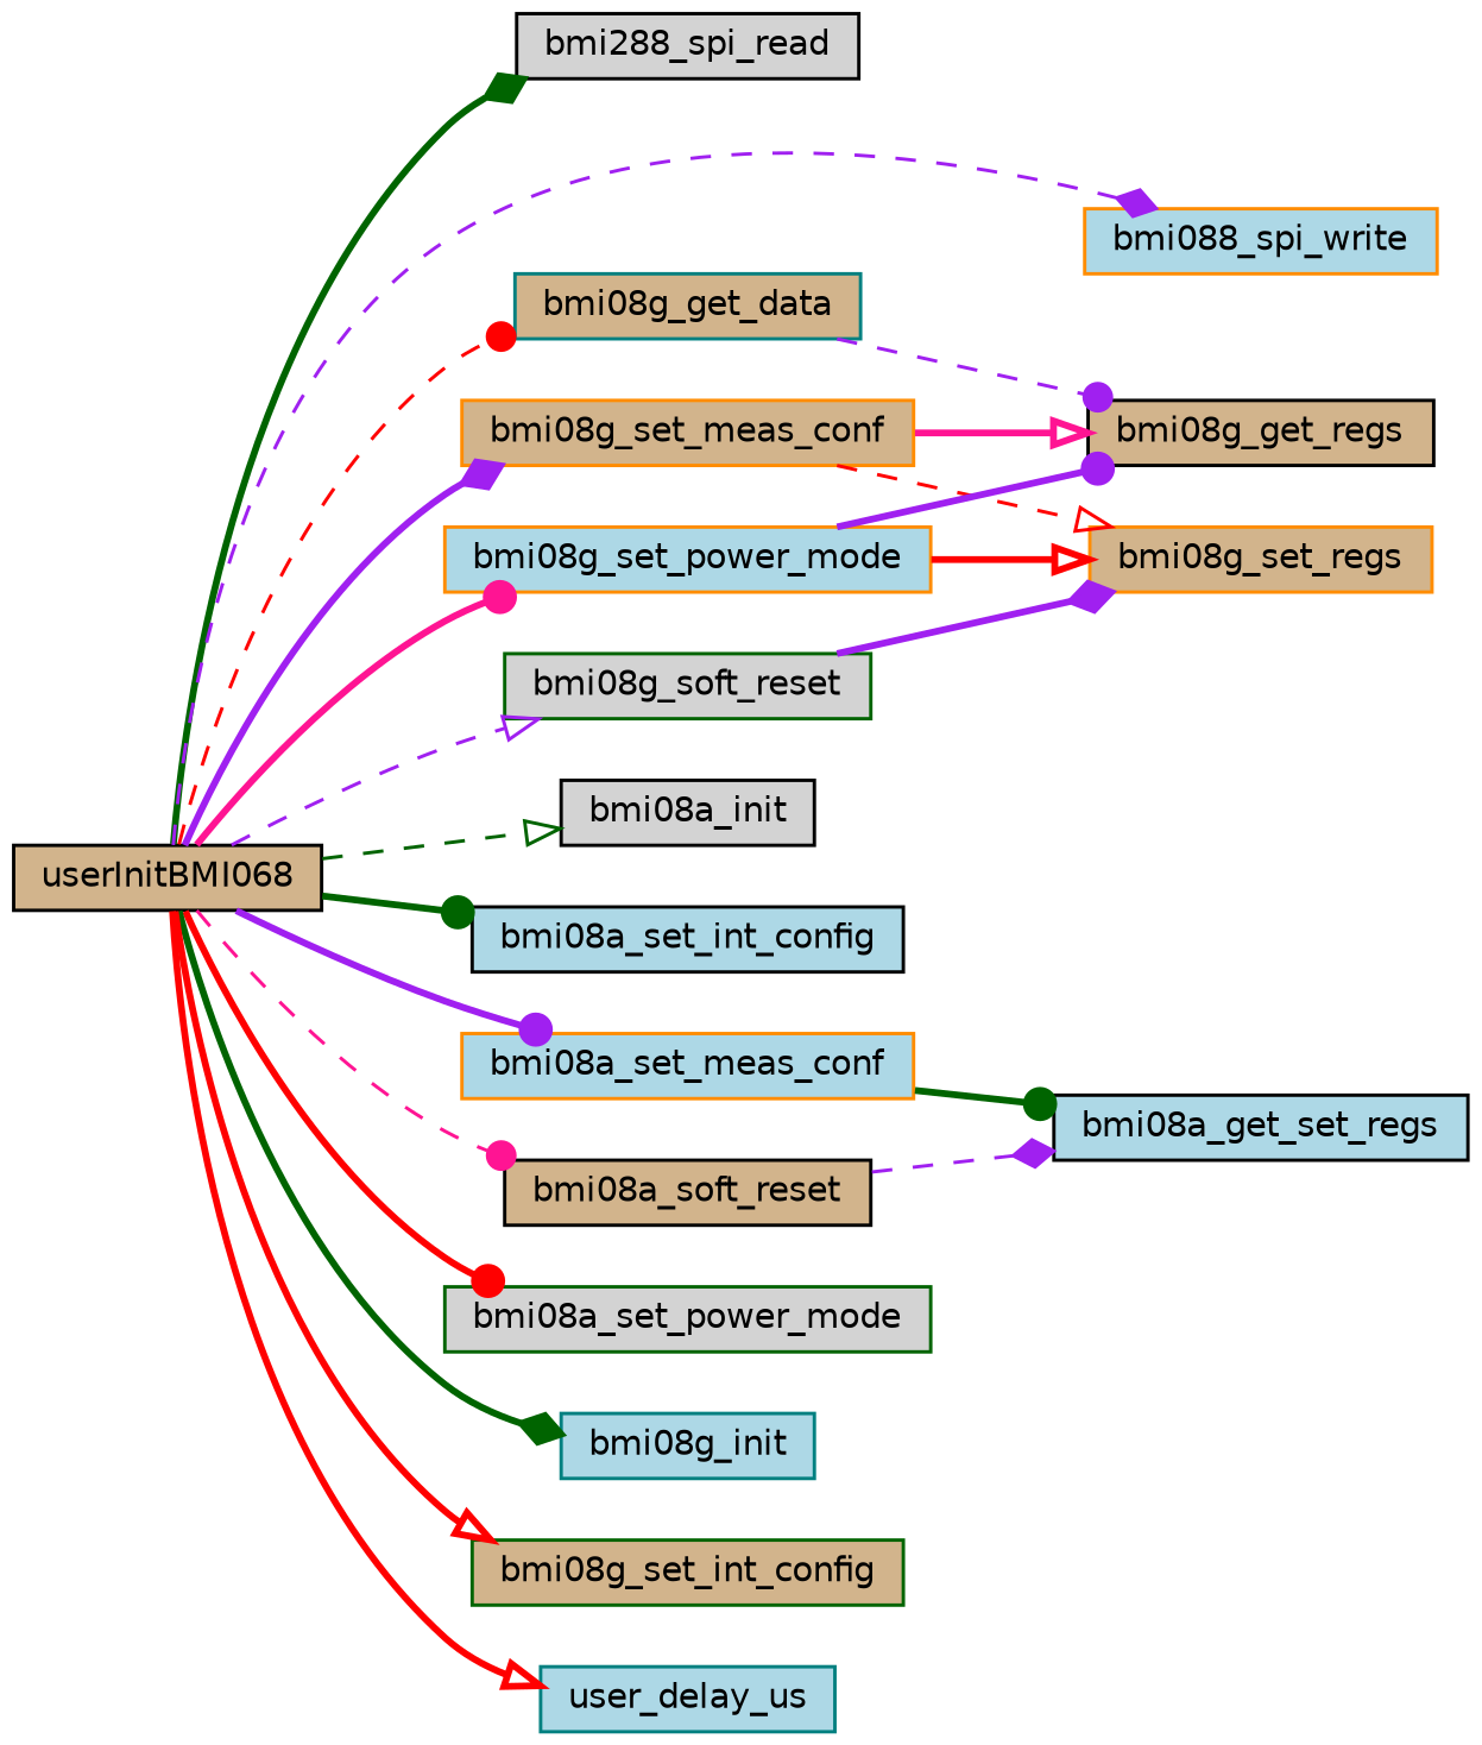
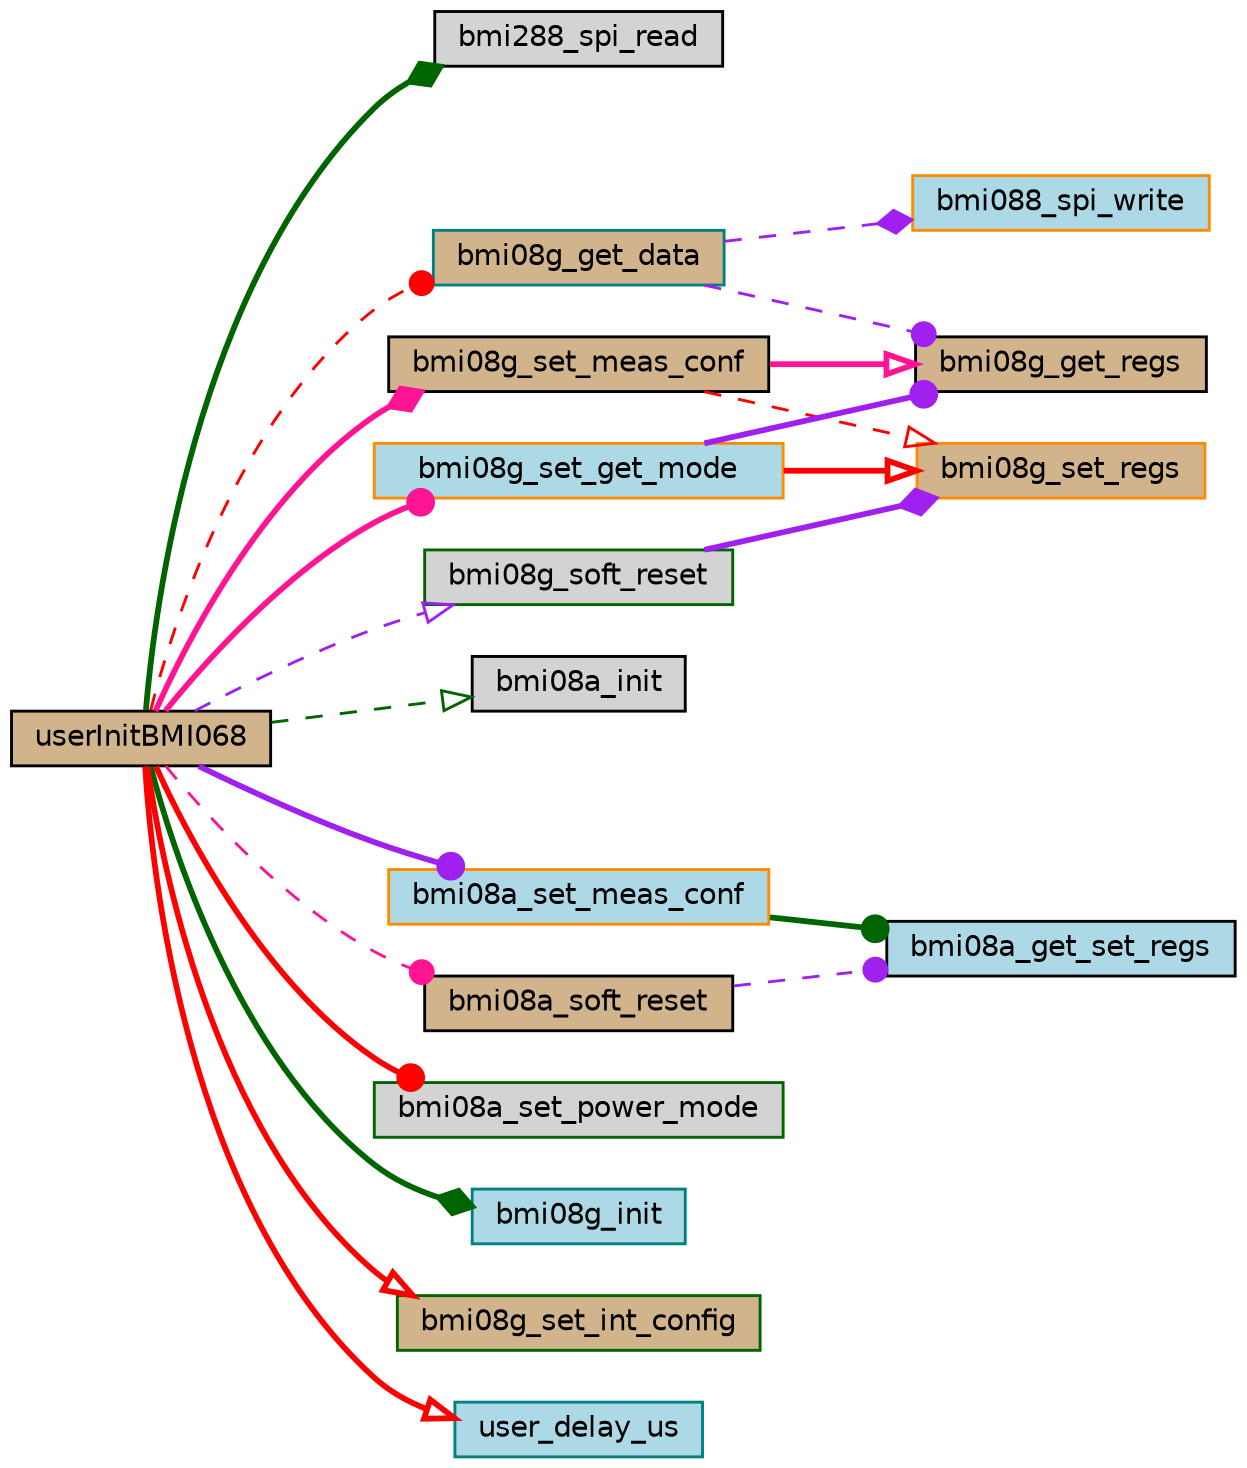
  digraph {
    rankdir=LR
    node [color=black fillcolor=tan fontname=Helvetica fontsize=10 shape=box style=filled]
    edge [arrowhead=dot color=purple fontname=Helvetica fontsize=10 labelfontname=Helvetica labelfontsize=10 style=bold]
    n1 [fontcolor=black height=0.2 label=userInitBMI068 width=0.4]
    n2 [fillcolor=lightgrey height=0.2 label=bmi288_spi_read width=0.4]
    n3 [color=darkorange fillcolor=lightblue height=0.2 label=bmi088_spi_write width=0.4]
    n4 [fillcolor=lightgrey height=0.2 label=bmi08a_init width=0.4]
-   n5 [fillcolor=lightblue height=0.2 label=bmi08a_set_int_config width=0.4]
    n6 [color=darkorange fillcolor=lightblue height=0.2 label=bmi08a_set_meas_conf width=0.4]
    n7 [color=darkgreen fillcolor=lightgrey height=0.2 label=bmi08a_set_power_mode width=0.4]
    n8 [height=0.2 label=bmi08a_soft_reset width=0.4]
    n9 [color=teal height=0.2 label=bmi08g_get_data width=0.4]
    n10 [color=teal fillcolor=lightblue height=0.2 label=bmi08g_init width=0.4]
    n11 [color=darkgreen height=0.2 label=bmi08g_set_int_config width=0.4]
-   n12 [color=darkorange height=0.2 label=bmi08g_set_meas_conf width=0.4]
-   n13 [color=darkorange fillcolor=lightblue height=0.2 label=bmi08g_set_power_mode width=0.4]
+   n12 [height=0.2 label=bmi08g_set_meas_conf width=0.4]
+   n13 [color=darkorange fillcolor=lightblue height=0.2 label=bmi08g_set_get_mode width=0.4]
    n14 [color=darkgreen fillcolor=lightgrey height=0.2 label=bmi08g_soft_reset width=0.4]
    n15 [color=teal fillcolor=lightblue height=0.2 label=user_delay_us width=0.4]
    n16 [fillcolor=lightblue height=0.2 label=bmi08a_get_set_regs width=0.4]
    n17 [height=0.2 label=bmi08g_get_regs width=0.4]
    n18 [color=darkorange height=0.2 label=bmi08g_set_regs width=0.4]
    n1 -> n2 [arrowhead=diamond color=darkgreen]
-   n1 -> n3 [arrowhead=diamond style=dashed]
+   n9 -> n3 [arrowhead=diamond style=dashed]
    n1 -> n4 [arrowhead=onormal color=darkgreen style=dashed]
-   n1 -> n5 [color=darkgreen]
    n1 -> n6
    n1 -> n7 [color=red]
    n1 -> n8 [color=deeppink style=dashed]
    n1 -> n9 [color=red style=dashed]
    n1 -> n10 [arrowhead=diamond color=darkgreen]
    n1 -> n11 [arrowhead=onormal color=red]
-   n1 -> n12 [arrowhead=diamond]
+   n1 -> n12 [arrowhead=diamond color=deeppink]
    n1 -> n13 [color=deeppink]
    n1 -> n14 [arrowhead=onormal style=dashed]
    n1 -> n15 [arrowhead=onormal color=red]
    n6 -> n16 [color=darkgreen]
-   n8 -> n16 [arrowhead=diamond style=dashed]
+   n8 -> n16 [style=dashed]
    n9 -> n17 [style=dashed]
    n12 -> n17 [arrowhead=onormal color=deeppink]
    n12 -> n18 [arrowhead=onormal color=red style=dashed]
    n13 -> n17
    n13 -> n18 [arrowhead=onormal color=red]
    n14 -> n18 [arrowhead=diamond]
  }
